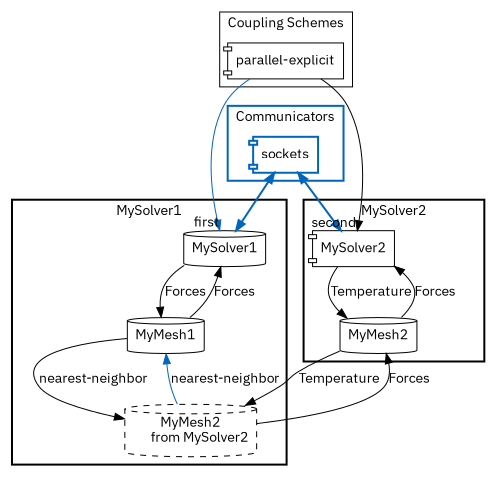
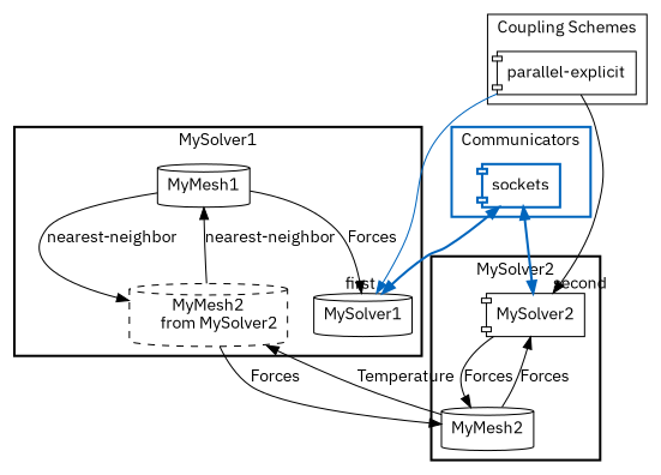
  digraph {
    compound=True
    fontname="IBM Plex Sans"
    rankdir=TB
    splines=true
    node [color=black fontname="IBM Plex Sans" shape=cylinder]
    edge [color=black fontname="IBM Plex Sans"]
    n1 [color="#0065bd" label=sockets shape=component style=bold]
    n2 [label="parallel-explicit" shape=component color=""]
    MySolver1
    n4 [label=MyMesh1]
    n5 [label="MyMesh2\n      from MySolver2" style=dashed]
    MySolver2 [shape=component]
    n7 [label=MyMesh2]
    subgraph cluster_1 {
      color="#0065bd"
      label=Communicators
      style=bold
      n1
    }
    subgraph cluster_2 {
      label="Coupling Schemes"
      n2
    }
    subgraph cluster_3 {
      label=MySolver1
      style=bold
      MySolver1
      n4
      n5
    }
    subgraph cluster_4 {
      label=MySolver2
      style=bold
      MySolver2
      n7
    }
    n1 -> MySolver1 [color="#0065bd" dir=both style=bold]
    n1 -> MySolver2 [color="#0065bd" dir=both style=bold]
    n2 -> MySolver1 [color="#0065bd" headlabel=first minlen=2]
    n2 -> MySolver2 [headlabel=second minlen=2]
-   MySolver1 -> n4 [label=Forces]
    n4 -> MySolver1 [label=Forces]
    n4 -> n5 [label="nearest-neighbor" color=""]
-   n5 -> n4 [label="nearest-neighbor" color="#0065bd"]
+   n5 -> n4 [label="nearest-neighbor" color=""]
    n5 -> n7 [label=Forces]
-   MySolver2 -> n7 [label=Temperature]
+   MySolver2 -> n7 [label=Forces]
    n7 -> n5 [label=Temperature]
    n7 -> MySolver2 [label=Forces]
  }
